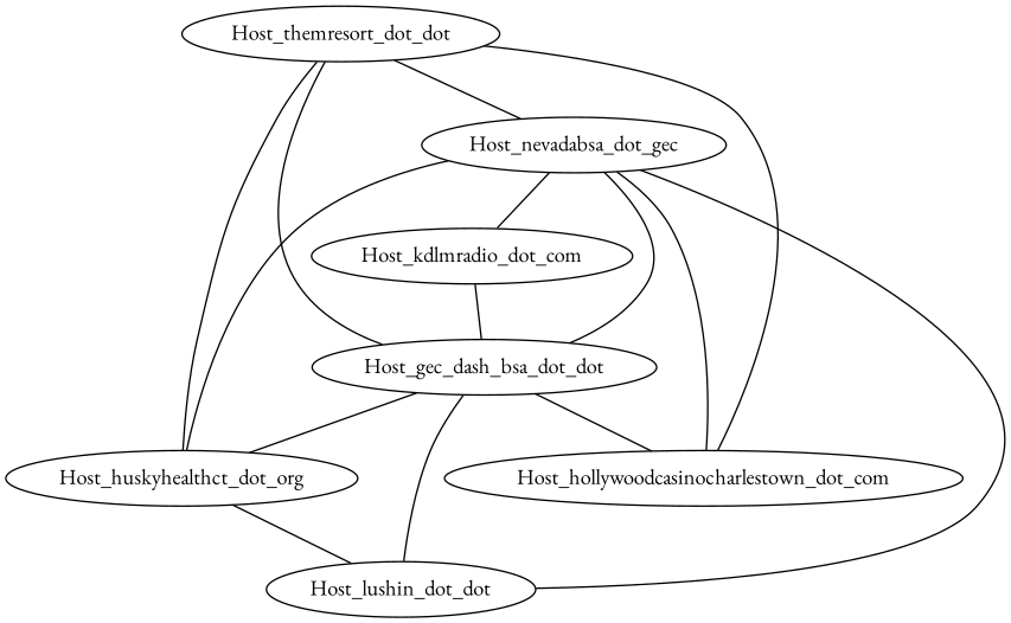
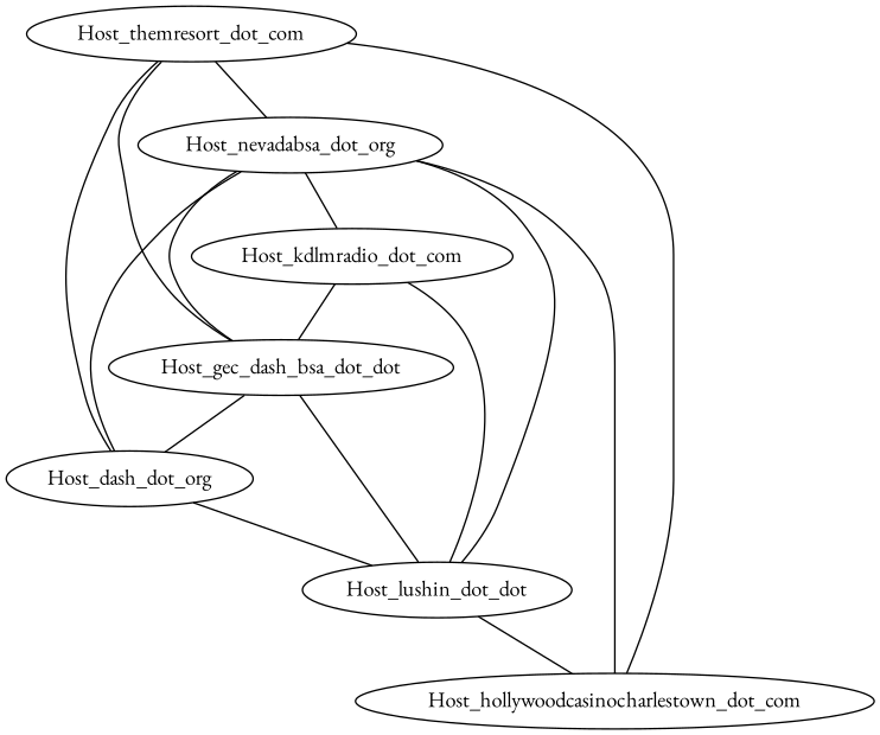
  strict graph {
    fontname="EB Garamond"
    node [fontname="EB Garamond"]
    edge [fontname="EB Garamond"]
-   Host_themresort_dot_com [label=Host_themresort_dot_dot]
-   Host_nevadabsa_dot_org [label=Host_nevadabsa_dot_gec]
-   Host_huskyhealthct_dot_org
+   Host_themresort_dot_com
+   Host_nevadabsa_dot_org
+   Host_huskyhealthct_dot_org [label=Host_dash_dot_org]
    n4 [label=Host_gec_dash_bsa_dot_dot]
    Host_hollywoodcasinocharlestown_dot_com
    n6 [label=Host_lushin_dot_dot]
    Host_kdlmradio_dot_com
    Host_themresort_dot_com -- Host_nevadabsa_dot_org
    Host_themresort_dot_com -- Host_huskyhealthct_dot_org
    Host_themresort_dot_com -- n4
    Host_themresort_dot_com -- Host_hollywoodcasinocharlestown_dot_com
    Host_nevadabsa_dot_org -- Host_huskyhealthct_dot_org
    Host_nevadabsa_dot_org -- n4
    Host_nevadabsa_dot_org -- Host_hollywoodcasinocharlestown_dot_com
    Host_nevadabsa_dot_org -- n6
    Host_nevadabsa_dot_org -- Host_kdlmradio_dot_com
    Host_huskyhealthct_dot_org -- n6
    n4 -- Host_huskyhealthct_dot_org
-   n4 -- Host_hollywoodcasinocharlestown_dot_com
+   n6 -- Host_hollywoodcasinocharlestown_dot_com
    n4 -- n6
    Host_kdlmradio_dot_com -- n4
+   Host_kdlmradio_dot_com -- n6
  }
